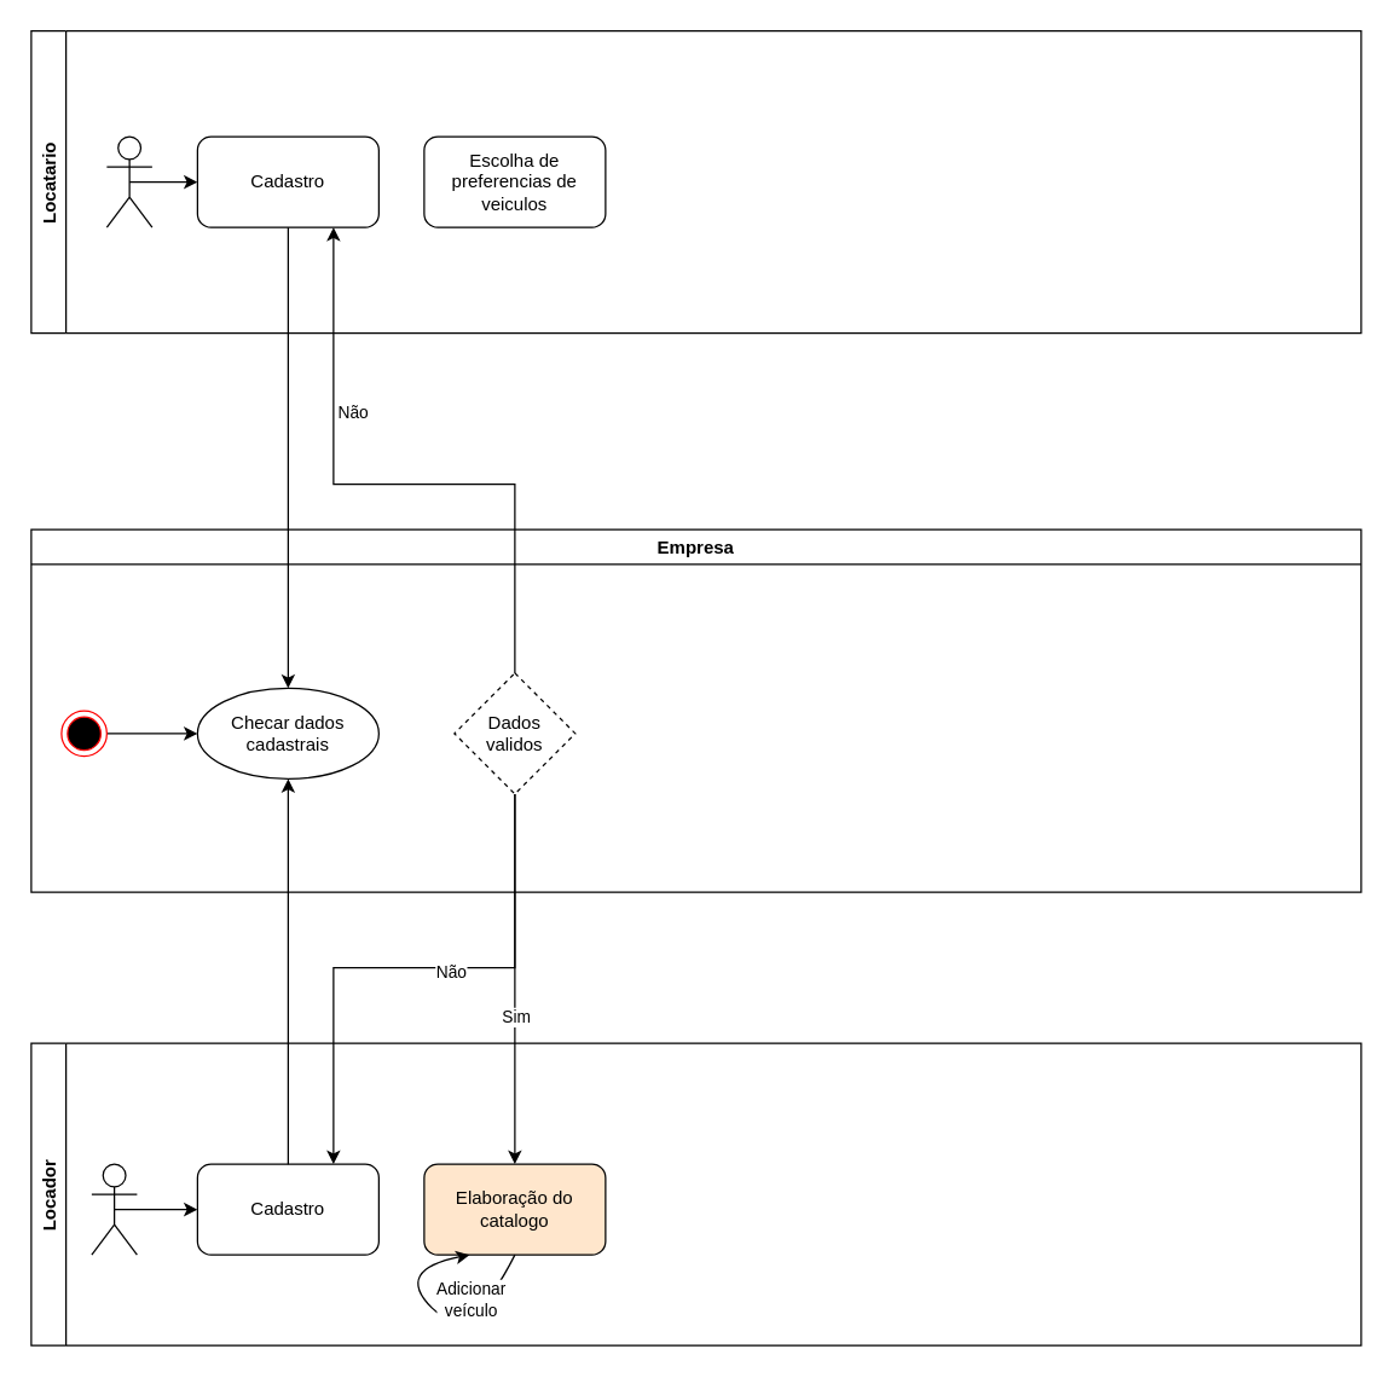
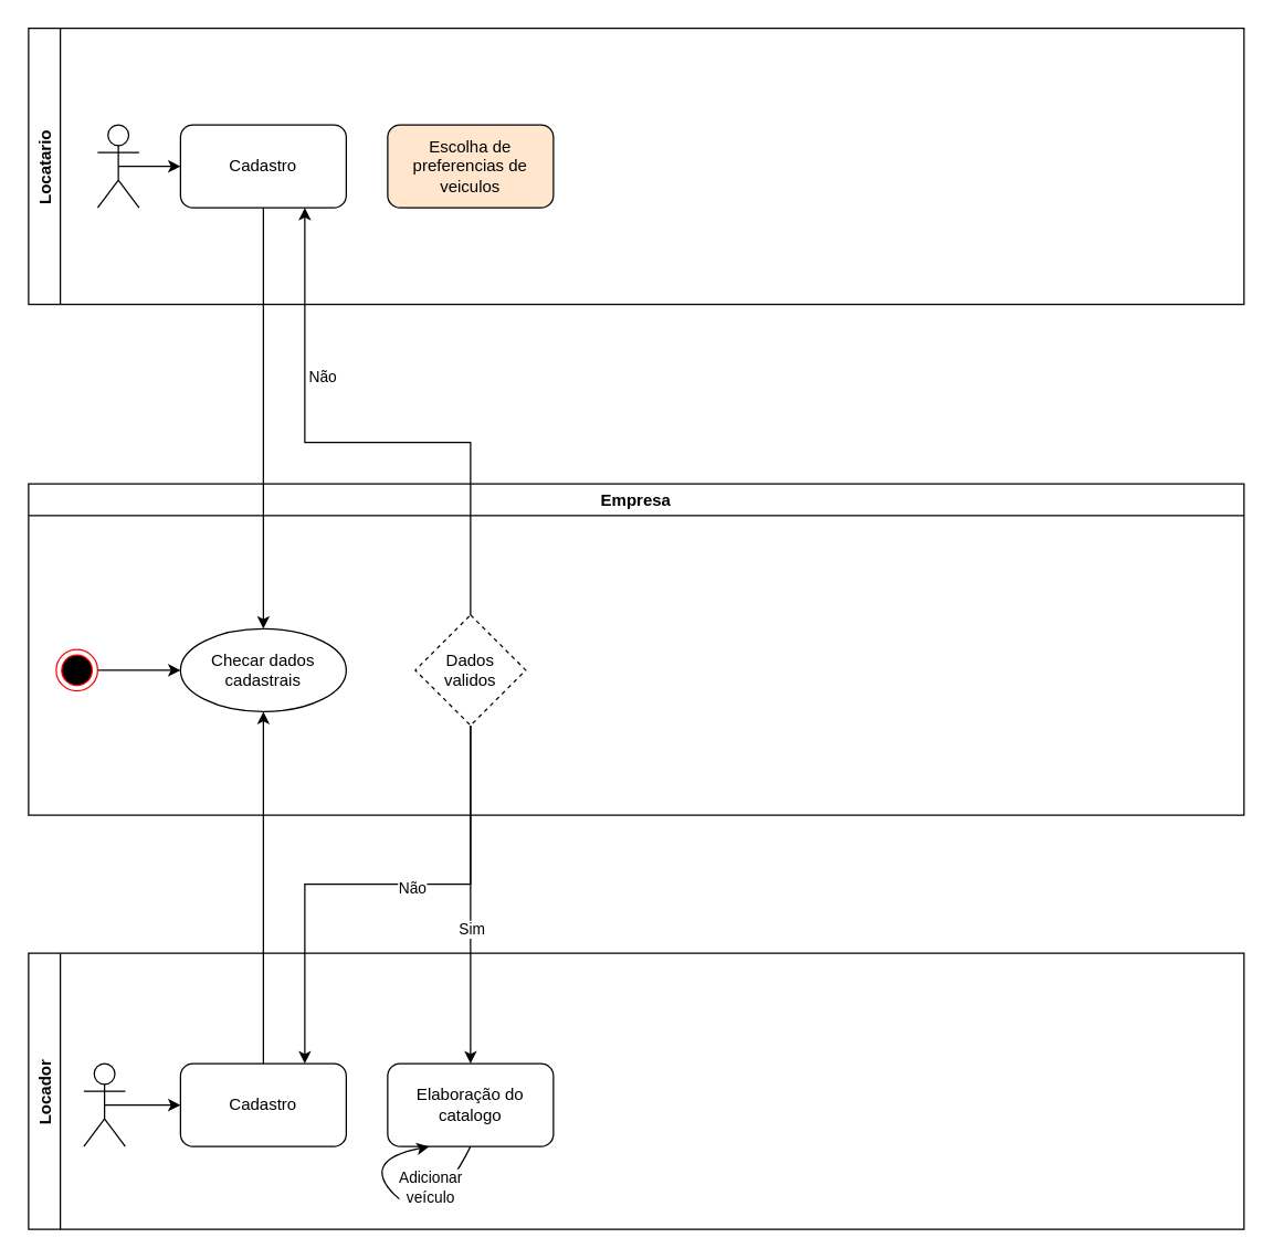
  <mxCell id="0" />
  <mxCell id="1" parent="0" />
  <mxCell id="2" value="Locatario" style="swimlane;horizontal=0;" vertex="1" parent="1"><mxGeometry x="20" y="20" width="880" height="200" as="geometry"><mxRectangle x="40" y="40" width="30" height="70" as="alternateBounds" /></mxGeometry></mxCell>
  <mxCell id="3" style="edgeStyle=orthogonalEdgeStyle;rounded=0;orthogonalLoop=1;jettySize=auto;html=1;exitX=0.5;exitY=0.5;exitDx=0;exitDy=0;exitPerimeter=0;entryX=0;entryY=0.5;entryDx=0;entryDy=0;" edge="1" parent="2" source="4" target="5"><mxGeometry relative="1" as="geometry" /></mxCell>
  <mxCell id="4" value="" style="shape=umlActor;verticalLabelPosition=bottom;verticalAlign=top;html=1;outlineConnect=0;" vertex="1" parent="2"><mxGeometry x="50" y="70" width="30" height="60" as="geometry" /></mxCell>
  <mxCell id="5" value="Cadastro" style="rounded=1;whiteSpace=wrap;html=1;" vertex="1" parent="2"><mxGeometry x="110" y="70" width="120" height="60" as="geometry" /></mxCell>
- <mxCell id="6" value="Escolha de preferencias de veiculos" style="rounded=1;whiteSpace=wrap;html=1;" vertex="1" parent="2"><mxGeometry x="260" y="70" width="120" height="60" as="geometry" /></mxCell>
+ <mxCell id="6" value="Escolha de preferencias de veiculos" style="rounded=1;whiteSpace=wrap;html=1;fillColor=#ffe6cc;" vertex="1" parent="2"><mxGeometry x="260" y="70" width="120" height="60" as="geometry" /></mxCell>
  <mxCell id="7" value="Locador" style="swimlane;horizontal=0;direction=east;" vertex="1" parent="1"><mxGeometry x="20" y="690" width="880" height="200" as="geometry" /></mxCell>
  <mxCell id="8" value="" style="shape=umlActor;verticalLabelPosition=bottom;verticalAlign=top;html=1;" vertex="1" parent="7"><mxGeometry x="40" y="80" width="30" height="60" as="geometry" /></mxCell>
  <mxCell id="9" value="Cadastro" style="rounded=1;whiteSpace=wrap;html=1;" vertex="1" parent="7"><mxGeometry x="110" y="80" width="120" height="60" as="geometry" /></mxCell>
  <mxCell id="10" style="edgeStyle=orthogonalEdgeStyle;rounded=0;orthogonalLoop=1;jettySize=auto;html=1;exitX=0.5;exitY=0.5;exitDx=0;exitDy=0;exitPerimeter=0;entryX=0;entryY=0.5;entryDx=0;entryDy=0;" edge="1" parent="7" source="8" target="9"><mxGeometry relative="1" as="geometry"><mxPoint x="70" y="109.571" as="targetPoint" /></mxGeometry></mxCell>
- <mxCell id="11" value="Elaboração do catalogo" style="rounded=1;whiteSpace=wrap;html=1;fillColor=#ffe6cc;" vertex="1" parent="7"><mxGeometry x="260" y="80" width="120" height="60" as="geometry" /></mxCell>
+ <mxCell id="11" value="Elaboração do catalogo" style="rounded=1;whiteSpace=wrap;html=1;" vertex="1" parent="7"><mxGeometry x="260" y="80" width="120" height="60" as="geometry" /></mxCell>
  <mxCell id="12" value="" style="curved=1;endArrow=classic;html=1;rounded=0;entryX=0.25;entryY=1;entryDx=0;entryDy=0;exitX=0.5;exitY=1;exitDx=0;exitDy=0;" edge="1" parent="7" source="11" target="11"><mxGeometry width="50" height="50" relative="1" as="geometry"><mxPoint x="240" y="200" as="sourcePoint" /><mxPoint x="290" y="150" as="targetPoint" /><Array as="points"><mxPoint x="290" y="200" /><mxPoint x="240" y="150" /></Array></mxGeometry></mxCell>
  <mxCell id="13" value="Adicionar&lt;br&gt;veículo" style="edgeLabel;html=1;align=center;verticalAlign=middle;resizable=0;points=[];" vertex="1" connectable="0" parent="12"><mxGeometry x="-0.089" y="-4" relative="1" as="geometry"><mxPoint x="11" y="-14" as="offset" /></mxGeometry></mxCell>
  <mxCell id="14" value="Empresa" style="swimlane;" vertex="1" parent="1"><mxGeometry x="20" y="350" width="880" height="240" as="geometry" /></mxCell>
  <mxCell id="15" style="edgeStyle=orthogonalEdgeStyle;rounded=0;orthogonalLoop=1;jettySize=auto;html=1;exitX=1;exitY=0.5;exitDx=0;exitDy=0;entryX=0;entryY=0.5;entryDx=0;entryDy=0;" edge="1" parent="14" source="16" target="17"><mxGeometry relative="1" as="geometry" /></mxCell>
  <mxCell id="16" value="" style="ellipse;html=1;shape=endState;fillColor=#000000;strokeColor=#ff0000;" vertex="1" parent="14"><mxGeometry x="20" y="120" width="30" height="30" as="geometry" /></mxCell>
  <mxCell id="17" value="Checar dados cadastrais" style="ellipse;whiteSpace=wrap;html=1;" vertex="1" parent="14"><mxGeometry x="110" y="105" width="120" height="60" as="geometry" /></mxCell>
  <mxCell id="18" value="Dados &lt;br&gt;validos" style="rhombus;whiteSpace=wrap;html=1;dashed=1;" vertex="1" parent="14"><mxGeometry x="280" y="95" width="80" height="80" as="geometry" /></mxCell>
  <mxCell id="19" style="edgeStyle=orthogonalEdgeStyle;rounded=0;orthogonalLoop=1;jettySize=auto;html=1;entryX=0.5;entryY=0;entryDx=0;entryDy=0;" edge="1" parent="1" source="5" target="17"><mxGeometry relative="1" as="geometry" /></mxCell>
  <mxCell id="20" style="edgeStyle=orthogonalEdgeStyle;rounded=0;orthogonalLoop=1;jettySize=auto;html=1;entryX=0.75;entryY=1;entryDx=0;entryDy=0;exitX=0.5;exitY=0;exitDx=0;exitDy=0;" edge="1" parent="1" source="18" target="5"><mxGeometry relative="1" as="geometry"><mxPoint x="340" y="110" as="targetPoint" /><Array as="points"><mxPoint x="340" y="320" /><mxPoint x="220" y="320" /></Array></mxGeometry></mxCell>
  <mxCell id="21" value="Não" style="edgeLabel;html=1;align=center;verticalAlign=middle;resizable=0;points=[];" vertex="1" connectable="0" parent="20"><mxGeometry x="0.127" y="1" relative="1" as="geometry"><mxPoint x="1" y="-49" as="offset" /></mxGeometry></mxCell>
  <mxCell id="22" style="edgeStyle=orthogonalEdgeStyle;rounded=0;orthogonalLoop=1;jettySize=auto;html=1;entryX=0.5;entryY=1;entryDx=0;entryDy=0;" edge="1" parent="1" source="9" target="17"><mxGeometry relative="1" as="geometry" /></mxCell>
  <mxCell id="23" style="edgeStyle=orthogonalEdgeStyle;rounded=0;orthogonalLoop=1;jettySize=auto;html=1;entryX=0.75;entryY=0;entryDx=0;entryDy=0;" edge="1" parent="1" source="18" target="9"><mxGeometry relative="1" as="geometry"><Array as="points"><mxPoint x="340" y="640" /><mxPoint x="220" y="640" /></Array></mxGeometry></mxCell>
  <mxCell id="24" value="Não" style="edgeLabel;html=1;align=center;verticalAlign=middle;resizable=0;points=[];" vertex="1" connectable="0" parent="23"><mxGeometry x="-0.127" y="2" relative="1" as="geometry"><mxPoint x="1" as="offset" /></mxGeometry></mxCell>
  <mxCell id="25" style="edgeStyle=orthogonalEdgeStyle;rounded=0;orthogonalLoop=1;jettySize=auto;html=1;" edge="1" parent="1" source="18"><mxGeometry relative="1" as="geometry"><mxPoint x="340" y="770" as="targetPoint" /></mxGeometry></mxCell>
  <mxCell id="26" value="Sim" style="edgeLabel;html=1;align=center;verticalAlign=middle;resizable=0;points=[];" vertex="1" connectable="0" parent="25"><mxGeometry x="0.205" relative="1" as="geometry"><mxPoint as="offset" /></mxGeometry></mxCell>
